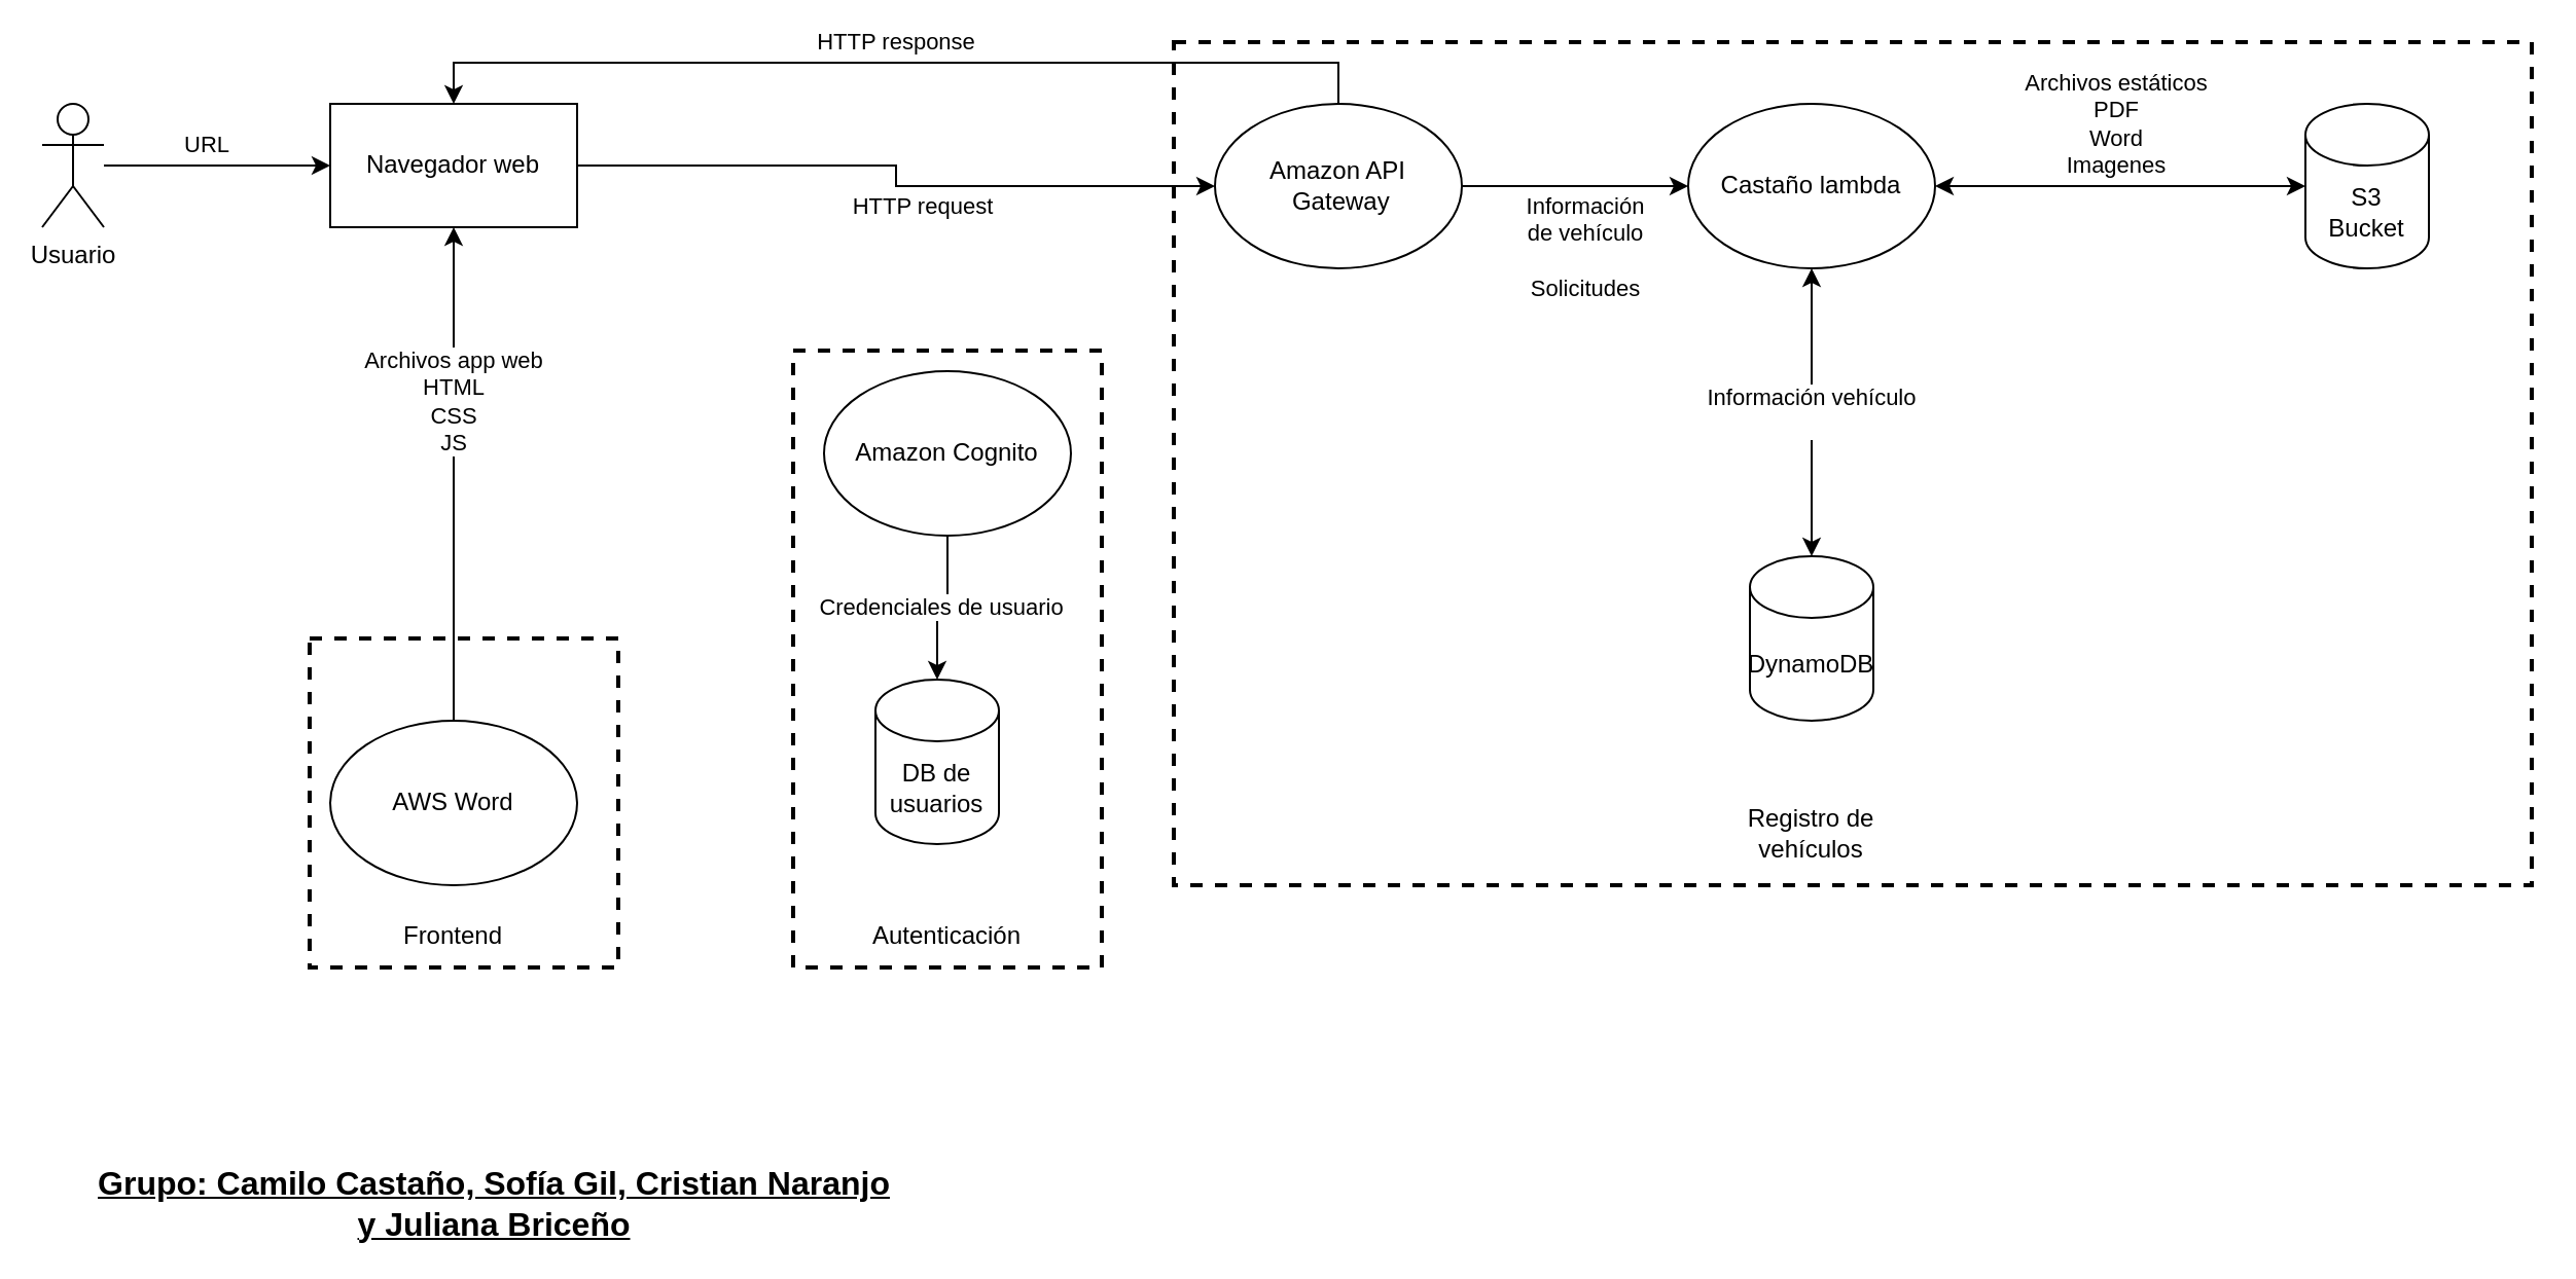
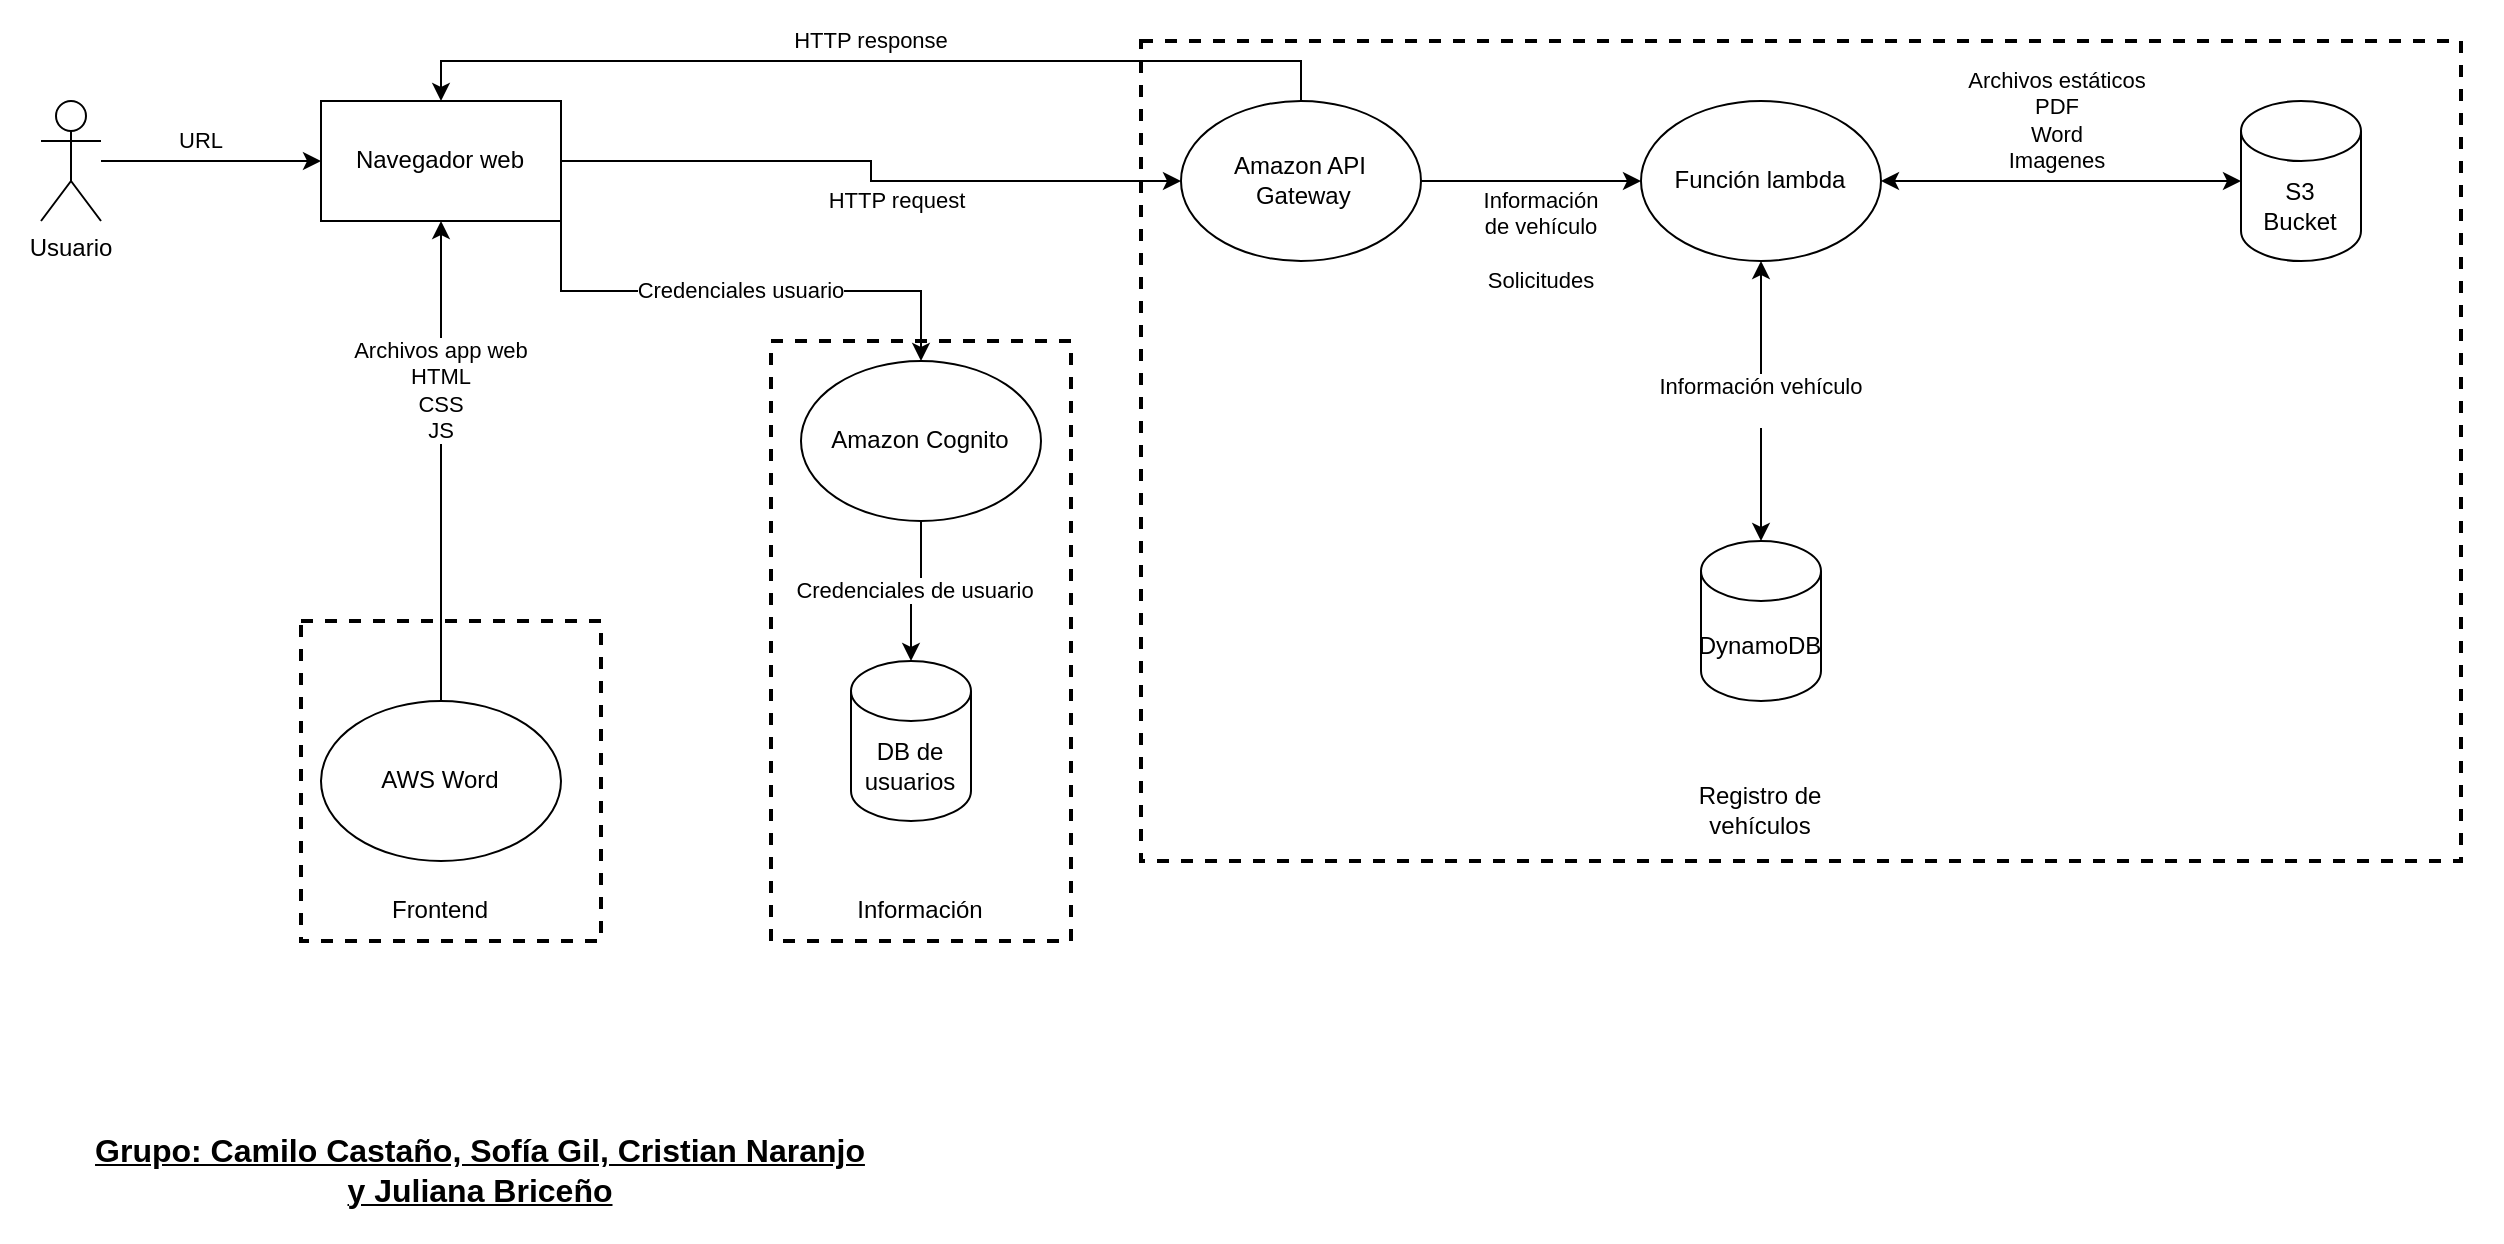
  <mxCell id="0" />
  <mxCell id="1" parent="0" />
  <mxCell id="2" value="" style="verticalLabelPosition=bottom;verticalAlign=top;html=1;shape=mxgraph.basic.rect;fillColor2=none;strokeWidth=2;size=20;indent=5;dashed=1;fillColor=none;" vertex="1" parent="1"><mxGeometry x="570" y="20" width="660" height="410" as="geometry" /></mxCell>
  <mxCell id="3" value="URL" style="edgeStyle=orthogonalEdgeStyle;rounded=0;orthogonalLoop=1;jettySize=auto;html=1;" edge="1" parent="1" source="4" target="9"><mxGeometry x="-0.091" y="10" relative="1" as="geometry"><mxPoint as="offset" /></mxGeometry></mxCell>
  <mxCell id="4" value="Usuario" style="shape=umlActor;verticalLabelPosition=bottom;verticalAlign=top;html=1;outlineConnect=0;" vertex="1" parent="1"><mxGeometry x="20" y="50" width="30" height="60" as="geometry" /></mxCell>
  <mxCell id="5" value="DynamoDB" style="shape=cylinder3;whiteSpace=wrap;html=1;boundedLbl=1;backgroundOutline=1;size=15;" vertex="1" parent="1"><mxGeometry x="850" y="270" width="60" height="80" as="geometry" /></mxCell>
- <mxCell id="6" value="Castaño lambda" style="ellipse;whiteSpace=wrap;html=1;" vertex="1" parent="1"><mxGeometry x="820" y="50" width="120" height="80" as="geometry" /></mxCell>
+ <mxCell id="6" value="Función lambda" style="ellipse;whiteSpace=wrap;html=1;" vertex="1" parent="1"><mxGeometry x="820" y="50" width="120" height="80" as="geometry" /></mxCell>
  <mxCell id="7" value="HTTP request" style="edgeStyle=orthogonalEdgeStyle;rounded=0;orthogonalLoop=1;jettySize=auto;html=1;exitX=1;exitY=0.5;exitDx=0;exitDy=0;entryX=0;entryY=0.5;entryDx=0;entryDy=0;" edge="1" parent="1" source="9" target="13"><mxGeometry x="0.111" y="-10" relative="1" as="geometry"><mxPoint as="offset" /></mxGeometry></mxCell>
+ <mxCell id="8" value="Credenciales usuario" style="edgeStyle=orthogonalEdgeStyle;rounded=0;orthogonalLoop=1;jettySize=auto;html=1;exitX=1;exitY=1;exitDx=0;exitDy=0;" edge="1" parent="1" source="9" target="17"><mxGeometry relative="1" as="geometry" /></mxCell>
  <mxCell id="9" value="Navegador web" style="rounded=0;whiteSpace=wrap;html=1;" vertex="1" parent="1"><mxGeometry x="160" y="50" width="120" height="60" as="geometry" /></mxCell>
  <mxCell id="10" value="S3&lt;div&gt;Bucket&lt;/div&gt;" style="shape=cylinder3;whiteSpace=wrap;html=1;boundedLbl=1;backgroundOutline=1;size=15;" vertex="1" parent="1"><mxGeometry x="1120" y="50" width="60" height="80" as="geometry" /></mxCell>
  <mxCell id="11" value="Información&lt;br&gt;de vehículo&lt;br&gt;&lt;br&gt;Solicitudes" style="edgeStyle=orthogonalEdgeStyle;rounded=0;orthogonalLoop=1;jettySize=auto;html=1;exitX=1;exitY=0.5;exitDx=0;exitDy=0;entryX=0;entryY=0.5;entryDx=0;entryDy=0;" edge="1" parent="1" source="13" target="6"><mxGeometry x="0.091" y="-30" relative="1" as="geometry"><mxPoint x="760" y="90" as="sourcePoint" /><mxPoint as="offset" /></mxGeometry></mxCell>
  <mxCell id="12" value="HTTP response" style="edgeStyle=orthogonalEdgeStyle;rounded=0;orthogonalLoop=1;jettySize=auto;html=1;exitX=0.5;exitY=0;exitDx=0;exitDy=0;entryX=0.5;entryY=0;entryDx=0;entryDy=0;" edge="1" parent="1" source="13" target="9"><mxGeometry y="-10" relative="1" as="geometry"><mxPoint as="offset" /></mxGeometry></mxCell>
  <mxCell id="13" value="Amazon API&lt;br&gt;&amp;nbsp;Gateway" style="ellipse;whiteSpace=wrap;html=1;" vertex="1" parent="1"><mxGeometry x="590" y="50" width="120" height="80" as="geometry" /></mxCell>
  <mxCell id="14" value="Archivos estáticos&lt;br&gt;PDF&lt;br&gt;Word&lt;br&gt;Imagenes" style="endArrow=classic;startArrow=classic;html=1;rounded=0;exitX=1;exitY=0.5;exitDx=0;exitDy=0;" edge="1" parent="1" source="6"><mxGeometry x="-0.02" y="30" width="50" height="50" relative="1" as="geometry"><mxPoint x="1040" y="110" as="sourcePoint" /><mxPoint x="1120" y="90" as="targetPoint" /><mxPoint as="offset" /></mxGeometry></mxCell>
  <mxCell id="15" value="Información vehículo&lt;div&gt;&lt;br/&gt;&lt;/div&gt;" style="endArrow=classic;startArrow=classic;html=1;rounded=0;entryX=0.5;entryY=1;entryDx=0;entryDy=0;exitX=0.5;exitY=0;exitDx=0;exitDy=0;exitPerimeter=0;" edge="1" parent="1" source="5" target="6"><mxGeometry width="50" height="50" relative="1" as="geometry"><mxPoint x="840" y="260" as="sourcePoint" /><mxPoint x="890" y="210" as="targetPoint" /></mxGeometry></mxCell>
  <mxCell id="16" value="Credenciales de usuario" style="edgeStyle=orthogonalEdgeStyle;rounded=0;orthogonalLoop=1;jettySize=auto;html=1;exitX=0.5;exitY=1;exitDx=0;exitDy=0;" edge="1" parent="1" source="17" target="20"><mxGeometry relative="1" as="geometry" /></mxCell>
  <mxCell id="17" value="Amazon Cognito" style="ellipse;whiteSpace=wrap;html=1;" vertex="1" parent="1"><mxGeometry x="400" y="180" width="120" height="80" as="geometry" /></mxCell>
  <mxCell id="18" value="Archivos app web&lt;br&gt;HTML&lt;br&gt;CSS&lt;br&gt;JS" style="edgeStyle=orthogonalEdgeStyle;rounded=0;orthogonalLoop=1;jettySize=auto;html=1;entryX=0.5;entryY=1;entryDx=0;entryDy=0;" edge="1" parent="1" source="19" target="9"><mxGeometry x="-0.04" y="-40" relative="1" as="geometry"><mxPoint x="-40" y="-40" as="offset" /></mxGeometry></mxCell>
  <mxCell id="19" value="AWS Word" style="ellipse;whiteSpace=wrap;html=1;" vertex="1" parent="1"><mxGeometry x="160" y="350" width="120" height="80" as="geometry" /></mxCell>
  <mxCell id="20" value="DB de usuarios" style="shape=cylinder3;whiteSpace=wrap;html=1;boundedLbl=1;backgroundOutline=1;size=15;" vertex="1" parent="1"><mxGeometry x="425" y="330" width="60" height="80" as="geometry" /></mxCell>
  <mxCell id="21" value="" style="verticalLabelPosition=bottom;verticalAlign=top;html=1;shape=mxgraph.basic.rect;fillColor2=none;strokeWidth=2;size=20;indent=5;fillColor=none;dashed=1;" vertex="1" parent="1"><mxGeometry x="150" y="310" width="150" height="160" as="geometry" /></mxCell>
  <mxCell id="22" value="" style="verticalLabelPosition=bottom;verticalAlign=top;html=1;shape=mxgraph.basic.rect;fillColor2=none;strokeWidth=2;size=20;indent=5;fillColor=none;dashed=1;" vertex="1" parent="1"><mxGeometry x="385" y="170" width="150" height="300" as="geometry" /></mxCell>
  <mxCell id="23" value="Frontend" style="text;html=1;align=center;verticalAlign=middle;whiteSpace=wrap;rounded=0;" vertex="1" parent="1"><mxGeometry x="190" y="440" width="60" height="30" as="geometry" /></mxCell>
- <mxCell id="24" value="Autenticación" style="text;html=1;align=center;verticalAlign=middle;whiteSpace=wrap;rounded=0;" vertex="1" parent="1"><mxGeometry x="430" y="440" width="60" height="30" as="geometry" /></mxCell>
+ <mxCell id="24" value="Información" style="text;html=1;align=center;verticalAlign=middle;whiteSpace=wrap;rounded=0;" vertex="1" parent="1"><mxGeometry x="430" y="440" width="60" height="30" as="geometry" /></mxCell>
  <mxCell id="25" value="Registro de vehículos" style="text;html=1;align=center;verticalAlign=middle;whiteSpace=wrap;rounded=0;" vertex="1" parent="1"><mxGeometry x="825" y="390" width="110" height="30" as="geometry" /></mxCell>
  <mxCell id="26" value="&lt;font style=&quot;font-size: 16px;&quot;&gt;&lt;b&gt;&lt;u&gt;Grupo: Camilo Castaño, Sofía Gil, Cristian Naranjo y Juliana Briceño&lt;/u&gt;&lt;/b&gt;&lt;/font&gt;" style="text;html=1;align=center;verticalAlign=middle;whiteSpace=wrap;rounded=0;" vertex="1" parent="1"><mxGeometry x="40" y="570" width="400" height="30" as="geometry" /></mxCell>
